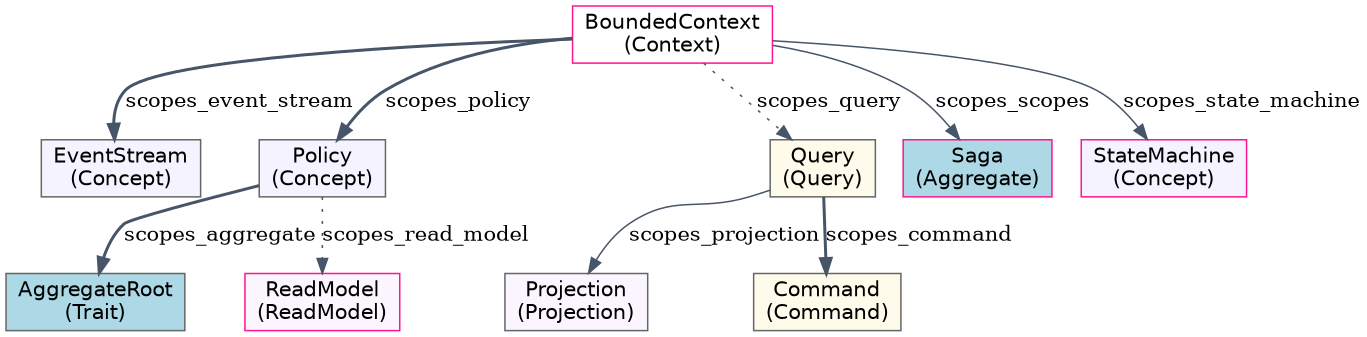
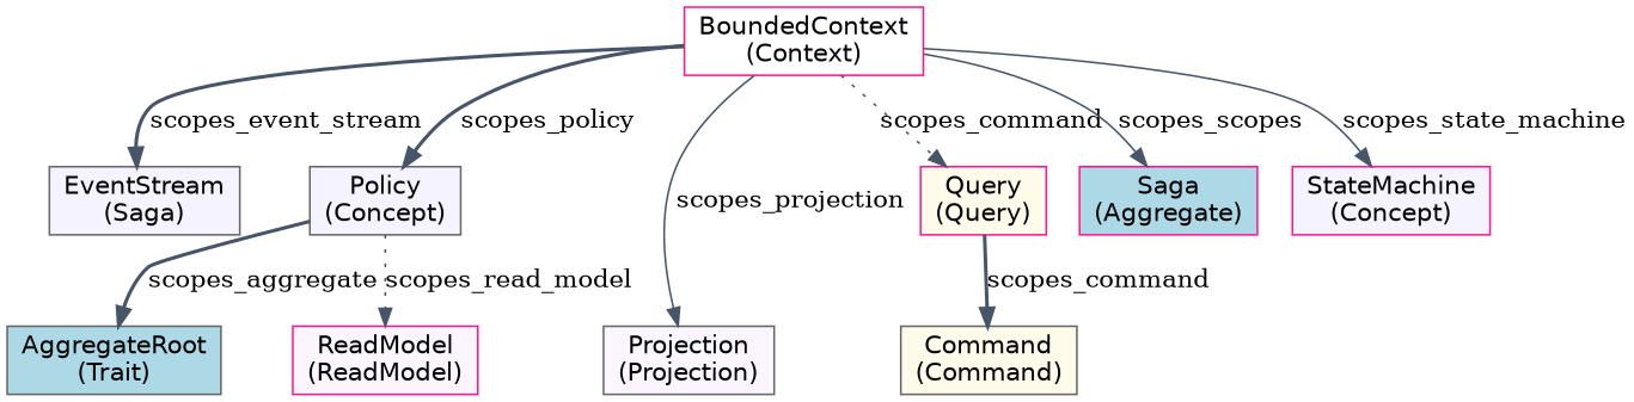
  digraph {
    rankdir=TB
    node [color=gray40 fillcolor="#f5f3ff" fontname=Helvetica shape=box style=filled]
    edge [color="#475569" style=bold]
    n1 [fillcolor=lightblue label="AggregateRoot\n(Trait)"]
    n2 [color=deeppink fillcolor="#ffffff" label="BoundedContext\n(Context)"]
-   n3 [label="EventStream\n(Concept)"]
+   n3 [label="EventStream\n(Saga)"]
    n4 [label="Policy\n(Concept)"]
    n5 [fillcolor="#faf5ff" label="Projection\n(Projection)"]
-   n6 [fillcolor="#fffbeb" label="Query\n(Query)"]
+   n6 [color=deeppink fillcolor="#fffbeb" label="Query\n(Query)"]
    n7 [color=deeppink fillcolor=lightblue label="Saga\n(Aggregate)"]
    n8 [color=deeppink label="StateMachine\n(Concept)"]
    n9 [fillcolor="#fffbeb" label="Command\n(Command)"]
    n10 [color=deeppink fillcolor="#faf5ff" label="ReadModel\n(ReadModel)"]
    n2 -> n3 [label=scopes_event_stream]
    n2 -> n4 [label=scopes_policy]
-   n6 -> n5 [label=scopes_projection style=solid]
-   n2 -> n6 [label=scopes_query style=dotted]
+   n2 -> n5 [label=scopes_projection style=solid]
+   n2 -> n6 [label=scopes_command style=dotted]
    n2 -> n7 [label=scopes_scopes style=solid]
    n2 -> n8 [label=scopes_state_machine style=solid]
    n4 -> n1 [label=scopes_aggregate]
    n4 -> n10 [label=scopes_read_model style=dotted]
    n6 -> n9 [label=scopes_command]
  }
